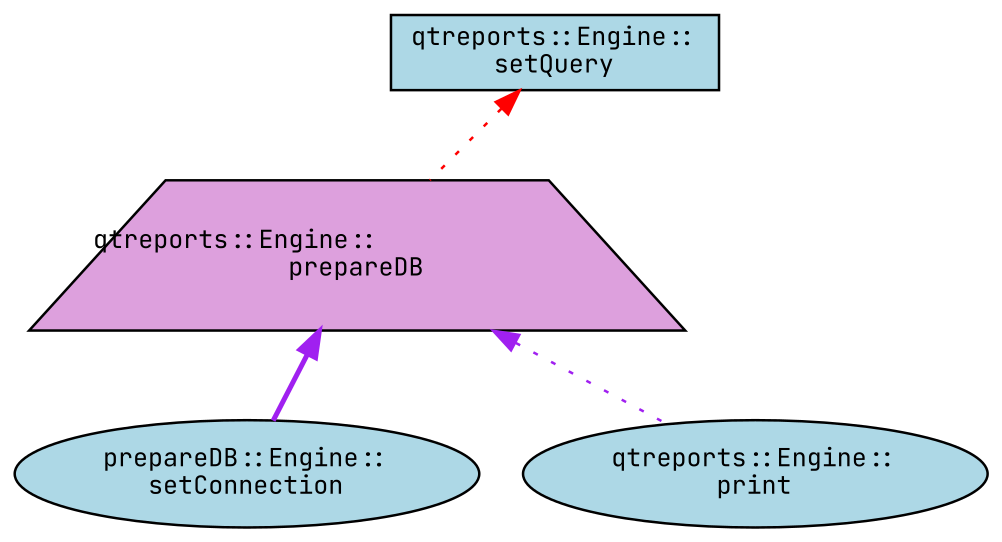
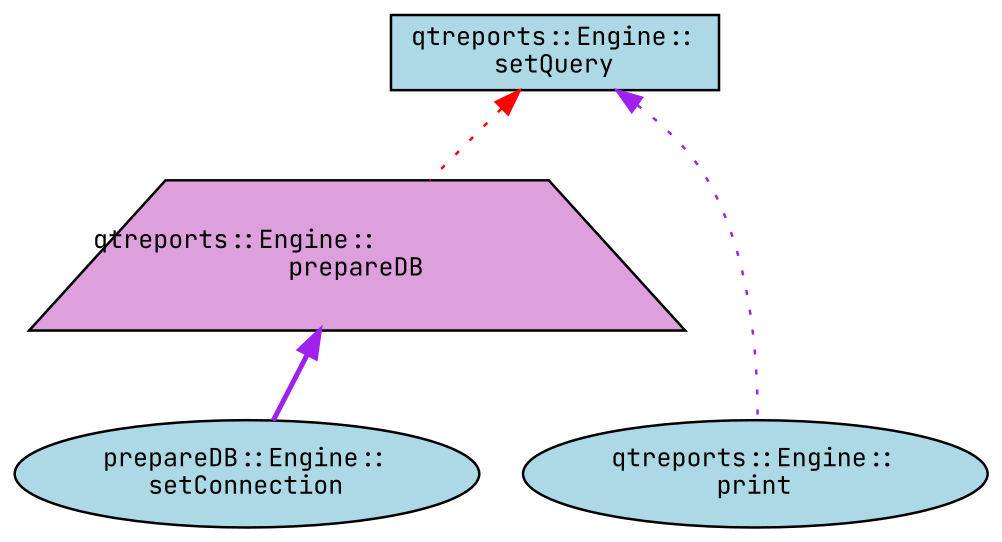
  digraph {
    fontname="JetBrains Mono"
    rankdir=TB
    node [color=black fillcolor=lightblue fontname="JetBrains Mono" fontsize=10 shape=ellipse style=filled]
    edge [color=purple dir=back fontname="JetBrains Mono" fontsize=10 labelfontname=Helvetica labelfontsize=10 style=dotted]
    n1 [fontcolor=black height=0.2 label="qtreports::Engine::\lsetQuery" shape=box width=0.4]
    n2 [fillcolor=plum height=0.2 label="qtreports::Engine::\lprepareDB" shape=trapezium width=0.4]
    n3 [height=0.2 label="prepareDB::Engine::\lsetConnection" width=0.4]
    n4 [height=0.2 label="qtreports::Engine::\lprint" width=0.4]
    n1 -> n2 [color=red]
    n2 -> n3 [style=bold]
-   n2 -> n4
+   n1 -> n4
  }
